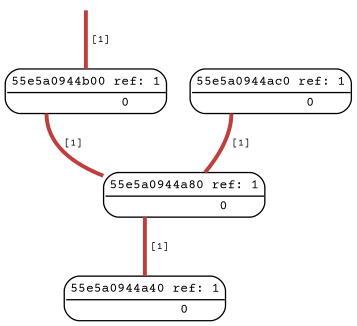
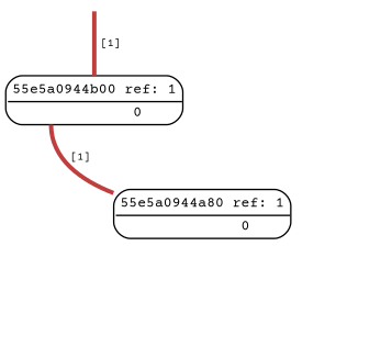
  digraph {
    fontname="Courier Prime"
    node [fontname="Courier Prime" shape=plain]
    edge [arrowhead=none color="0.000 0.667 0.750" fontname="Courier Prime" penwidth=3 tailport="0:s"]
    root [shape=point style=invis]
    n2 [label=<<font point-size="10"><table border="1" cellspacing="0" cellpadding="2" style="rounded"><tr><td colspan="2" border="1" sides="B">55e5a0944b00 ref: 1</td></tr><tr><td port="0" href="javascript:;" border="0" tooltip="1"><font color="white">&nbsp;0 </font></td><td port="1" href="javascript:;" border="0" tooltip="0">&nbsp;0 </td></tr></table></font>>]
    n3 [label=<<font point-size="10"><table border="1" cellspacing="0" cellpadding="2" style="rounded"><tr><td colspan="2" border="1" sides="B">55e5a0944a80 ref: 1</td></tr><tr><td port="0" href="javascript:;" border="0" tooltip="1"><font color="white">&nbsp;0 </font></td><td port="1" href="javascript:;" border="0" tooltip="0">&nbsp;0 </td></tr></table></font>>]
-   n4 [label=<<font point-size="10"><table border="1" cellspacing="0" cellpadding="2" style="rounded"><tr><td colspan="2" border="1" sides="B">55e5a0944ac0 ref: 1</td></tr><tr><td port="0" href="javascript:;" border="0" tooltip="1"><font color="white">&nbsp;0 </font></td><td port="1" href="javascript:;" border="0" tooltip="0">&nbsp;0 </td></tr></table></font>>]
-   n5 [label=<<font point-size="10"><table border="1" cellspacing="0" cellpadding="2" style="rounded"><tr><td colspan="2" border="1" sides="B">55e5a0944a40 ref: 1</td></tr><tr><td port="0" href="javascript:;" border="0" tooltip="1"><font color="white">&nbsp;0 </font></td><td port="1" href="javascript:;" border="0" tooltip="0">&nbsp;0 </td></tr></table></font>>]
    root -> n2 [label=<<font point-size="8">&nbsp;[1]</font>>]
    n2 -> n3 [label=<<font point-size="8">&nbsp;[1]</font>>]
-   n3 -> n5 [label=<<font point-size="8">&nbsp;[1]</font>>]
-   n4 -> n3 [label=<<font point-size="8">&nbsp;[1]</font>>]
  }
